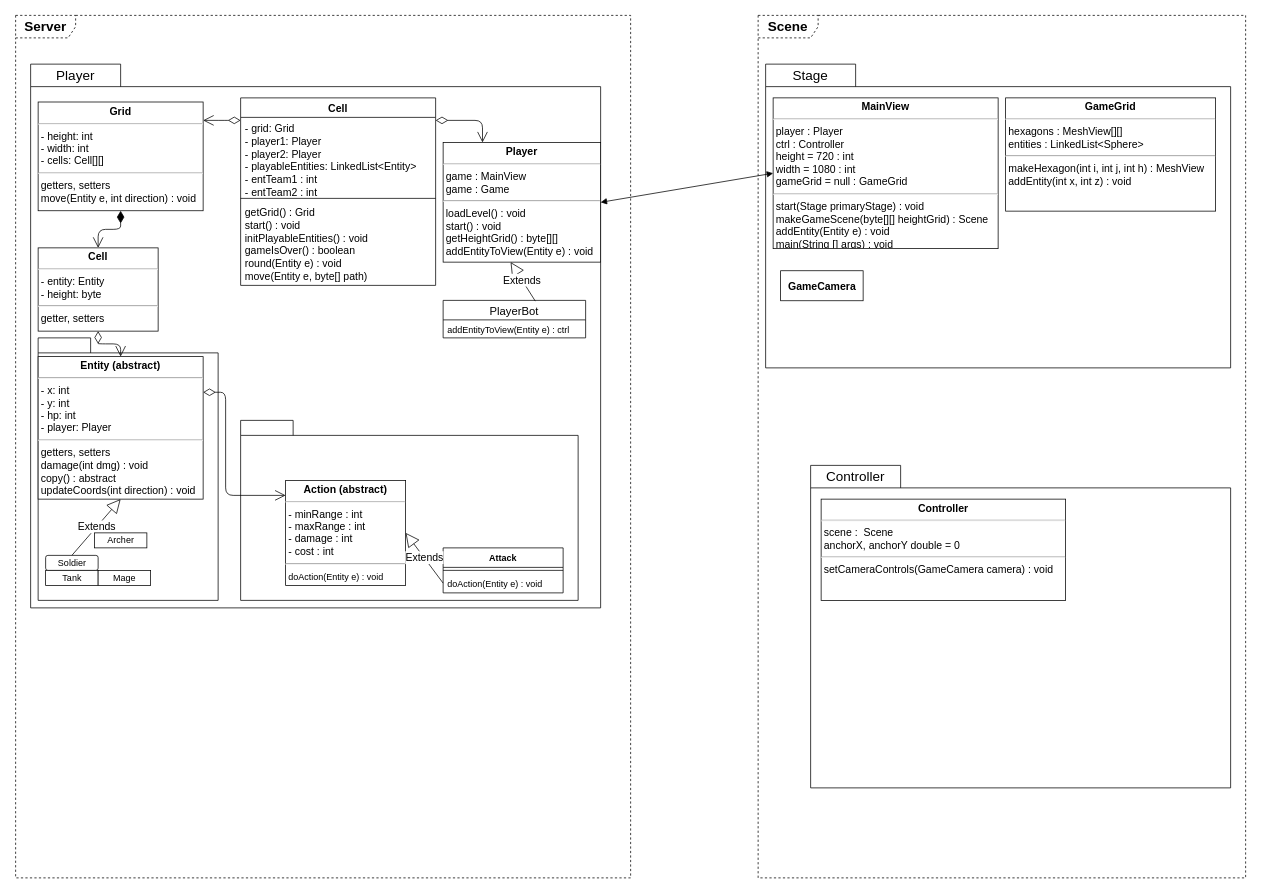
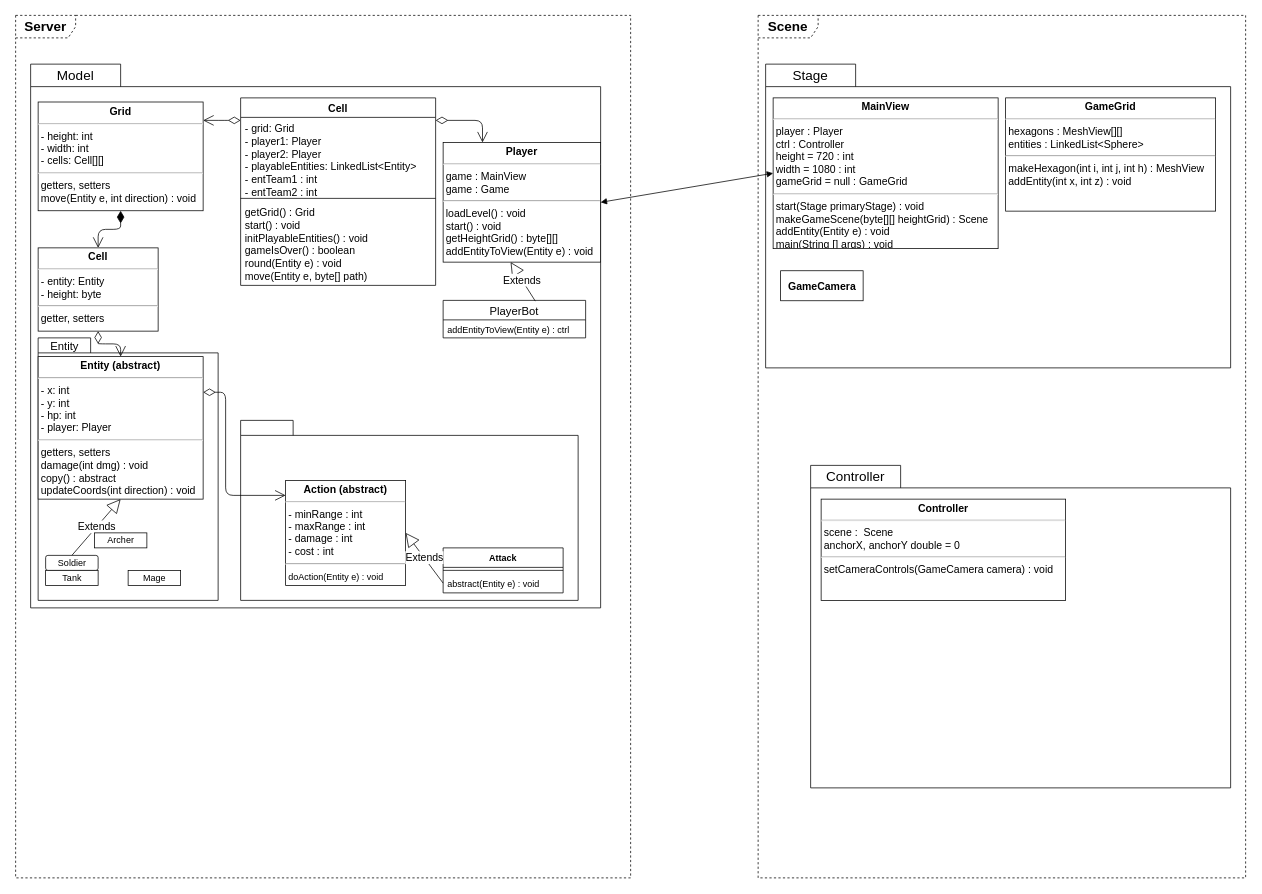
  <mxCell id="0" />
  <mxCell id="1" parent="0" />
  <mxCell id="2" value="&lt;b&gt;Server&lt;/b&gt;" style="shape=umlFrame;whiteSpace=wrap;html=1;labelBackgroundColor=none;fillColor=#ffffff;fontSize=18;fontColor=#000000;align=center;width=80;height=30;dashed=1;" parent="1" vertex="1"><mxGeometry x="20" y="20" width="820" height="1150" as="geometry" /></mxCell>
  <mxCell id="3" value="&lt;b&gt;Scene&lt;/b&gt;" style="shape=umlFrame;whiteSpace=wrap;html=1;labelBackgroundColor=none;fillColor=#ffffff;fontSize=18;fontColor=#000000;align=center;width=80;height=30;dashed=1;perimeterSpacing=0;" parent="1" vertex="1"><mxGeometry x="1010" y="20" width="650" height="1150" as="geometry" /></mxCell>
  <mxCell id="4" value="" style="shape=folder;fontStyle=1;spacingTop=10;tabWidth=120;tabHeight=30;tabPosition=left;html=1;align=left;fontSize=14;" parent="1" vertex="1"><mxGeometry x="40" y="85" width="760" height="725" as="geometry" /></mxCell>
  <mxCell id="5" value="Cell" style="swimlane;fontStyle=1;align=center;verticalAlign=middle;childLayout=stackLayout;horizontal=1;startSize=26;horizontalStack=0;resizeParent=1;resizeParentMax=0;resizeLast=0;collapsible=1;marginBottom=0;fontSize=14;" parent="1" vertex="1"><mxGeometry x="320" y="130" width="260" height="250" as="geometry"><mxRectangle x="460" y="240" width="70" height="26" as="alternateBounds" /></mxGeometry></mxCell>
  <mxCell id="6" value="- grid: Grid&#10;- player1: Player&#10;- player2: Player&#10;- playableEntities: LinkedList&lt;Entity&gt;&#10;- entTeam1 : int&#10;- entTeam2 : int" style="text;align=left;verticalAlign=top;spacingLeft=4;spacingRight=4;overflow=hidden;rotatable=0;points=[[0,0.5],[1,0.5]];portConstraint=eastwest;labelBackgroundColor=none;labelBorderColor=none;fontSize=14;strokeWidth=3;" parent="5" vertex="1"><mxGeometry y="26" width="260" height="104" as="geometry" /></mxCell>
  <mxCell id="7" value="" style="line;strokeWidth=1;fillColor=none;align=left;verticalAlign=middle;spacingTop=-1;spacingLeft=3;spacingRight=3;rotatable=0;labelPosition=right;points=[];portConstraint=eastwest;fontSize=14;" parent="5" vertex="1"><mxGeometry y="130" width="260" height="8" as="geometry" /></mxCell>
  <mxCell id="8" value="getGrid() : Grid&#10;start() : void&#10;initPlayableEntities() : void&#10;gameIsOver() : boolean&#10;round(Entity e) : void&#10;move(Entity e, byte[] path)" style="text;strokeColor=none;fillColor=none;align=left;verticalAlign=top;spacingLeft=4;spacingRight=4;overflow=hidden;rotatable=0;points=[[0,0.5],[1,0.5]];portConstraint=eastwest;fontSize=14;" parent="5" vertex="1"><mxGeometry y="138" width="260" height="112" as="geometry" /></mxCell>
- <mxCell id="9" value="Player" style="text;html=1;strokeColor=none;fillColor=none;align=center;verticalAlign=middle;whiteSpace=wrap;rounded=0;fontSize=18;" parent="1" vertex="1"><mxGeometry x="40" y="85" width="120" height="30" as="geometry" /></mxCell>
+ <mxCell id="9" value="Model" style="text;html=1;strokeColor=none;fillColor=none;align=center;verticalAlign=middle;whiteSpace=wrap;rounded=0;fontSize=18;" parent="1" vertex="1"><mxGeometry x="40" y="85" width="120" height="30" as="geometry" /></mxCell>
  <mxCell id="10" value="" style="shape=folder;fontStyle=1;spacingTop=10;tabWidth=120;tabHeight=30;tabPosition=left;html=1;labelBackgroundColor=none;fillColor=#ffffff;fontColor=#000000;align=left;fontSize=14;" parent="1" vertex="1"><mxGeometry x="1020" y="85" width="620" height="405" as="geometry" /></mxCell>
  <mxCell id="11" value="Stage" style="text;html=1;strokeColor=none;fillColor=none;align=center;verticalAlign=middle;whiteSpace=wrap;rounded=0;labelBackgroundColor=none;fontColor=#000000;fontSize=18;" parent="1" vertex="1"><mxGeometry x="1020" y="85" width="120" height="30" as="geometry" /></mxCell>
  <mxCell id="12" value="&lt;p style=&quot;margin: 4px 0px 0px ; text-align: center ; font-size: 14px&quot;&gt;&lt;b style=&quot;font-size: 14px&quot;&gt;Grid&lt;/b&gt;&lt;/p&gt;&lt;hr style=&quot;font-size: 14px&quot;&gt;&lt;p style=&quot;margin: 0px 0px 0px 4px ; font-size: 14px&quot;&gt;- height: int&lt;/p&gt;&lt;p style=&quot;margin: 0px 0px 0px 4px ; font-size: 14px&quot;&gt;- width: int&lt;/p&gt;&lt;p style=&quot;margin: 0px 0px 0px 4px ; font-size: 14px&quot;&gt;- cells: Cell[][]&lt;/p&gt;&lt;hr style=&quot;font-size: 14px&quot;&gt;&lt;p style=&quot;margin: 0px 0px 0px 4px ; font-size: 14px&quot;&gt;getters, setters&lt;/p&gt;&lt;p style=&quot;margin: 0px 0px 0px 4px ; font-size: 14px&quot;&gt;move(Entity e, int direction) : void&lt;/p&gt;" style="verticalAlign=top;align=left;overflow=fill;fontSize=14;fontFamily=Helvetica;html=1;labelBackgroundColor=none;fillColor=#ffffff;" parent="1" vertex="1"><mxGeometry x="50" y="135.5" width="220" height="145" as="geometry" /></mxCell>
  <mxCell id="13" value="&lt;p style=&quot;margin: 4px 0px 0px ; text-align: center ; font-size: 14px&quot;&gt;&lt;b style=&quot;font-size: 14px&quot;&gt;Player&lt;/b&gt;&lt;/p&gt;&lt;hr style=&quot;font-size: 14px&quot;&gt;&lt;p style=&quot;margin: 0px 0px 0px 4px ; font-size: 14px&quot;&gt;game : MainView&lt;/p&gt;&lt;p style=&quot;margin: 0px 0px 0px 4px ; font-size: 14px&quot;&gt;game : Game&lt;/p&gt;&lt;hr style=&quot;font-size: 14px&quot;&gt;&lt;p style=&quot;margin: 0px 0px 0px 4px ; font-size: 14px&quot;&gt;loadLevel() : void&lt;/p&gt;&lt;p style=&quot;margin: 0px 0px 0px 4px ; font-size: 14px&quot;&gt;start() : void&lt;/p&gt;&lt;p style=&quot;margin: 0px 0px 0px 4px ; font-size: 14px&quot;&gt;getHeightGrid() : byte[][]&lt;/p&gt;&lt;p style=&quot;margin: 0px 0px 0px 4px ; font-size: 14px&quot;&gt;addEntityToView(Entity e) : void&lt;/p&gt;" style="verticalAlign=top;align=left;overflow=fill;fontSize=14;fontFamily=Helvetica;html=1;labelBackgroundColor=none;fillColor=#ffffff;" parent="1" vertex="1"><mxGeometry x="590" y="189.5" width="210" height="159.5" as="geometry" /></mxCell>
  <mxCell id="14" value="" style="endArrow=open;html=1;endSize=12;startArrow=diamondThin;startSize=14;startFill=0;edgeStyle=orthogonalEdgeStyle;align=left;verticalAlign=bottom;fontSize=14;fontColor=#000000;entryX=0.25;entryY=0;entryDx=0;entryDy=0;" parent="1" source="6" target="13" edge="1"><mxGeometry x="-1" y="3" relative="1" as="geometry"><mxPoint x="570" y="223" as="sourcePoint" /><mxPoint x="450" y="190" as="targetPoint" /><Array as="points"><mxPoint x="643" y="160" /></Array></mxGeometry></mxCell>
  <mxCell id="15" value="" style="endArrow=open;html=1;endSize=12;startArrow=diamondThin;startSize=14;startFill=1;edgeStyle=orthogonalEdgeStyle;align=left;verticalAlign=bottom;fontSize=14;fontColor=#000000;exitX=0.5;exitY=1;exitDx=0;exitDy=0;entryX=0.5;entryY=0;entryDx=0;entryDy=0;" parent="1" source="12" target="22" edge="1"><mxGeometry x="-1" y="3" relative="1" as="geometry"><mxPoint x="590" y="395" as="sourcePoint" /><mxPoint x="750" y="395" as="targetPoint" /></mxGeometry></mxCell>
  <mxCell id="16" value="" style="shape=folder;fontStyle=1;spacingTop=10;tabWidth=120;tabHeight=30;tabPosition=left;html=1;labelBackgroundColor=none;fillColor=#ffffff;fontColor=#000000;align=left;fontSize=14;" parent="1" vertex="1"><mxGeometry x="1080" y="620" width="560" height="430" as="geometry" /></mxCell>
  <mxCell id="17" value="Controller" style="text;html=1;strokeColor=none;fillColor=none;align=center;verticalAlign=middle;whiteSpace=wrap;rounded=0;labelBackgroundColor=none;fontColor=#000000;fontSize=18;" parent="1" vertex="1"><mxGeometry x="1080" y="620" width="120" height="30" as="geometry" /></mxCell>
  <mxCell id="18" value="&lt;p style=&quot;margin: 4px 0px 0px ; text-align: center ; font-size: 14px&quot;&gt;&lt;b&gt;MainVi&lt;/b&gt;&lt;b&gt;ew&lt;/b&gt;&lt;/p&gt;&lt;hr style=&quot;font-size: 14px&quot;&gt;&lt;p style=&quot;margin: 0px 0px 0px 4px ; font-size: 14px&quot;&gt;player : Player&lt;/p&gt;&lt;p style=&quot;margin: 0px 0px 0px 4px ; font-size: 14px&quot;&gt;ctrl : Controller&lt;/p&gt;&lt;p style=&quot;margin: 0px 0px 0px 4px ; font-size: 14px&quot;&gt;height = 720 : int&lt;/p&gt;&lt;p style=&quot;margin: 0px 0px 0px 4px ; font-size: 14px&quot;&gt;width = 1080 : int&lt;/p&gt;&lt;p style=&quot;margin: 0px 0px 0px 4px ; font-size: 14px&quot;&gt;gameGrid = null : GameGrid&lt;/p&gt;&lt;hr style=&quot;font-size: 14px&quot;&gt;&lt;p style=&quot;margin: 0px 0px 0px 4px ; font-size: 14px&quot;&gt;start(Stage primaryStage) : void&lt;/p&gt;&lt;p style=&quot;margin: 0px 0px 0px 4px ; font-size: 14px&quot;&gt;makeGameScene(byte[][] heightGrid) : Scene&lt;/p&gt;&lt;p style=&quot;margin: 0px 0px 0px 4px ; font-size: 14px&quot;&gt;addEntity(Entity e) : void&lt;/p&gt;&lt;p style=&quot;margin: 0px 0px 0px 4px ; font-size: 14px&quot;&gt;main(String [] args) : void&lt;/p&gt;" style="verticalAlign=top;align=left;overflow=fill;fontSize=14;fontFamily=Helvetica;html=1;labelBackgroundColor=none;fillColor=#ffffff;" parent="1" vertex="1"><mxGeometry x="1030" y="130" width="300" height="201" as="geometry" /></mxCell>
  <mxCell id="19" value="&lt;p style=&quot;margin: 4px 0px 0px ; text-align: center ; font-size: 14px&quot;&gt;&lt;b style=&quot;font-size: 14px&quot;&gt;Controller&lt;/b&gt;&lt;/p&gt;&lt;hr style=&quot;font-size: 14px&quot;&gt;&lt;p style=&quot;margin: 0px 0px 0px 4px ; font-size: 14px&quot;&gt;scene :&amp;nbsp; Scene&lt;/p&gt;&lt;p style=&quot;margin: 0px 0px 0px 4px ; font-size: 14px&quot;&gt;anchorX, anchorY double = 0&lt;/p&gt;&lt;hr style=&quot;font-size: 14px&quot;&gt;&lt;p style=&quot;margin: 0px 0px 0px 4px ; font-size: 14px&quot;&gt;setCameraControls(GameCamera camera) : void&lt;/p&gt;" style="verticalAlign=top;align=left;overflow=fill;fontSize=14;fontFamily=Helvetica;html=1;labelBackgroundColor=none;fillColor=#ffffff;" parent="1" vertex="1"><mxGeometry x="1094" y="665" width="326" height="135" as="geometry" /></mxCell>
  <mxCell id="20" value="&lt;p style=&quot;margin: 4px 0px 0px ; text-align: center ; font-size: 14px&quot;&gt;&lt;b&gt;GameGrid&lt;/b&gt;&lt;/p&gt;&lt;hr style=&quot;font-size: 14px&quot;&gt;&lt;p style=&quot;margin: 0px 0px 0px 4px ; font-size: 14px&quot;&gt;hexagons : MeshView[][]&lt;/p&gt;&lt;p style=&quot;margin: 0px 0px 0px 4px ; font-size: 14px&quot;&gt;entities : LinkedList&amp;lt;Sphere&amp;gt;&lt;/p&gt;&lt;hr style=&quot;font-size: 14px&quot;&gt;&lt;p style=&quot;margin: 0px 0px 0px 4px ; font-size: 14px&quot;&gt;makeHexagon(int i, int j, int h) : MeshView&lt;/p&gt;&lt;p style=&quot;margin: 0px 0px 0px 4px ; font-size: 14px&quot;&gt;addEntity(int x, int z) : void&lt;/p&gt;" style="verticalAlign=top;align=left;overflow=fill;fontSize=14;fontFamily=Helvetica;html=1;labelBackgroundColor=none;fillColor=#ffffff;" parent="1" vertex="1"><mxGeometry x="1340" y="130" width="280" height="151" as="geometry" /></mxCell>
  <mxCell id="21" value="&lt;b&gt;GameCamera&lt;/b&gt;" style="html=1;labelBackgroundColor=none;fillColor=#ffffff;fontSize=14;fontColor=#000000;align=center;" parent="1" vertex="1"><mxGeometry x="1040" y="360.5" width="110" height="40" as="geometry" /></mxCell>
  <mxCell id="22" value="&lt;p style=&quot;margin: 4px 0px 0px ; text-align: center ; font-size: 14px&quot;&gt;&lt;b style=&quot;font-size: 14px&quot;&gt;Cell&lt;/b&gt;&lt;/p&gt;&lt;hr style=&quot;font-size: 14px&quot;&gt;&lt;p style=&quot;margin: 0px 0px 0px 4px ; font-size: 14px&quot;&gt;- entity: Entity&lt;/p&gt;&lt;p style=&quot;margin: 0px 0px 0px 4px ; font-size: 14px&quot;&gt;- height: byte&lt;/p&gt;&lt;hr style=&quot;font-size: 14px&quot;&gt;&lt;p style=&quot;margin: 0px 0px 0px 4px ; font-size: 14px&quot;&gt;getter, setters&lt;/p&gt;" style="verticalAlign=top;align=left;overflow=fill;fontSize=14;fontFamily=Helvetica;html=1;labelBackgroundColor=none;fillColor=#ffffff;" parent="1" vertex="1"><mxGeometry x="50" y="330" width="160" height="111" as="geometry" /></mxCell>
  <mxCell id="23" value="" style="endArrow=open;html=1;endSize=12;startArrow=diamondThin;startSize=14;startFill=0;edgeStyle=orthogonalEdgeStyle;align=left;verticalAlign=bottom;fontSize=14;fontColor=#000000;" parent="1" source="6" target="12" edge="1"><mxGeometry x="-1" y="3" relative="1" as="geometry"><mxPoint x="230" y="486.004" as="sourcePoint" /><mxPoint x="383.72" y="594.27" as="targetPoint" /><Array as="points"><mxPoint x="300" y="160" /><mxPoint x="300" y="160" /></Array></mxGeometry></mxCell>
  <mxCell id="24" value="" style="endArrow=block;startArrow=block;endFill=1;startFill=1;html=1;entryX=0;entryY=0.5;entryDx=0;entryDy=0;exitX=1;exitY=0.5;exitDx=0;exitDy=0;" parent="1" source="13" target="18" edge="1"><mxGeometry width="160" relative="1" as="geometry"><mxPoint x="710" y="380" as="sourcePoint" /><mxPoint x="870" y="380" as="targetPoint" /></mxGeometry></mxCell>
  <mxCell id="25" value="" style="shape=folder;fontStyle=1;spacingTop=10;tabWidth=70;tabHeight=20;tabPosition=left;html=1;" vertex="1" parent="1"><mxGeometry x="50" y="450" width="240" height="350" as="geometry" /></mxCell>
  <mxCell id="26" value="&lt;p style=&quot;margin: 4px 0px 0px ; text-align: center ; font-size: 14px&quot;&gt;&lt;b style=&quot;font-size: 14px&quot;&gt;Entity (abstract)&lt;/b&gt;&lt;/p&gt;&lt;hr&gt;&lt;p style=&quot;margin: 0px 0px 0px 4px ; font-size: 14px&quot;&gt;- x: int&lt;/p&gt;&lt;p style=&quot;margin: 0px 0px 0px 4px ; font-size: 14px&quot;&gt;- y: int&lt;/p&gt;&lt;p style=&quot;margin: 0px 0px 0px 4px ; font-size: 14px&quot;&gt;- hp: int&lt;/p&gt;&lt;p style=&quot;margin: 0px 0px 0px 4px ; font-size: 14px&quot;&gt;- player: Player&lt;/p&gt;&lt;hr style=&quot;font-size: 14px&quot;&gt;&lt;p style=&quot;margin: 0px 0px 0px 4px ; font-size: 14px&quot;&gt;getters, setters&lt;/p&gt;&lt;p style=&quot;margin: 0px 0px 0px 4px ; font-size: 14px&quot;&gt;damage(int dmg) : void&lt;/p&gt;&lt;p style=&quot;margin: 0px 0px 0px 4px ; font-size: 14px&quot;&gt;copy() : abstract&lt;/p&gt;&lt;p style=&quot;margin: 0px 0px 0px 4px ; font-size: 14px&quot;&gt;updateCoords(int direction) : void&lt;/p&gt;" style="verticalAlign=top;align=left;overflow=fill;fontSize=14;fontFamily=Helvetica;html=1;labelBackgroundColor=none;fillColor=#ffffff;" parent="1" vertex="1"><mxGeometry x="50" y="475" width="220" height="190" as="geometry" /></mxCell>
  <mxCell id="27" value="Extends" style="endArrow=block;endSize=16;endFill=0;html=1;fontSize=14;fontColor=#000000;exitX=0.5;exitY=0;exitDx=0;exitDy=0;entryX=0.5;entryY=1;entryDx=0;entryDy=0;" parent="1" source="29" target="26" edge="1"><mxGeometry width="160" relative="1" as="geometry"><mxPoint x="470" y="695" as="sourcePoint" /><mxPoint x="630" y="695" as="targetPoint" /></mxGeometry></mxCell>
  <mxCell id="28" value="Tank" style="html=1;" vertex="1" parent="1"><mxGeometry x="60" y="760" width="70" height="20" as="geometry" /></mxCell>
  <mxCell id="29" value="&lt;font style=&quot;font-size: 12px&quot;&gt;Soldier&lt;/font&gt;" style="html=1;labelBackgroundColor=none;fillColor=#ffffff;fontSize=14;fontColor=#000000;align=center;rounded=1;" parent="1" vertex="1"><mxGeometry x="60" y="740" width="70" height="20" as="geometry" /></mxCell>
  <mxCell id="30" value="Archer" style="html=1;" vertex="1" parent="1"><mxGeometry x="125" y="710" width="70" height="20" as="geometry" /></mxCell>
- <mxCell id="31" value="Mage" style="html=1;" vertex="1" parent="1"><mxGeometry x="130" y="760" width="70" height="20" as="geometry" /></mxCell>
+ <mxCell id="31" value="Mage" style="html=1;" vertex="1" parent="1"><mxGeometry x="170" y="760" width="70" height="20" as="geometry" /></mxCell>
  <mxCell id="32" value="" style="endArrow=open;html=1;endSize=12;startArrow=diamondThin;startSize=14;startFill=0;edgeStyle=orthogonalEdgeStyle;align=left;verticalAlign=bottom;fontSize=14;fontColor=#000000;exitX=0.5;exitY=1;exitDx=0;exitDy=0;entryX=0.5;entryY=0;entryDx=0;entryDy=0;" parent="1" source="22" target="26" edge="1"><mxGeometry x="-0.035" y="20" relative="1" as="geometry"><mxPoint x="420" y="415" as="sourcePoint" /><mxPoint x="580" y="415" as="targetPoint" /><mxPoint as="offset" /></mxGeometry></mxCell>
  <mxCell id="33" value="" style="shape=folder;fontStyle=1;spacingTop=10;tabWidth=70;tabHeight=20;tabPosition=left;html=1;" vertex="1" parent="1"><mxGeometry x="320" y="560" width="450" height="240" as="geometry" /></mxCell>
  <mxCell id="34" value="" style="endArrow=open;html=1;endSize=12;startArrow=diamondThin;startSize=14;startFill=0;edgeStyle=orthogonalEdgeStyle;align=left;verticalAlign=bottom;fontSize=14;fontColor=#000000;exitX=1;exitY=0.25;exitDx=0;exitDy=0;" parent="1" source="26" target="35" edge="1"><mxGeometry x="-0.035" y="20" relative="1" as="geometry"><mxPoint x="280" y="480" as="sourcePoint" /><mxPoint x="280" y="530" as="targetPoint" /><mxPoint as="offset" /><Array as="points"><mxPoint x="300" y="523" /><mxPoint x="300" y="660" /></Array></mxGeometry></mxCell>
  <mxCell id="35" value="&lt;p style=&quot;margin: 4px 0px 0px ; text-align: center ; font-size: 14px&quot;&gt;&lt;b style=&quot;font-size: 14px&quot;&gt;Action (abstract)&lt;/b&gt;&lt;/p&gt;&lt;hr&gt;&lt;p style=&quot;margin: 0px 0px 0px 4px ; font-size: 14px&quot;&gt;- minRange : int&lt;/p&gt;&lt;p style=&quot;margin: 0px 0px 0px 4px ; font-size: 14px&quot;&gt;- maxRange : int&lt;/p&gt;&lt;p style=&quot;margin: 0px 0px 0px 4px ; font-size: 14px&quot;&gt;- damage : int&lt;/p&gt;&lt;p style=&quot;margin: 0px 0px 0px 4px ; font-size: 14px&quot;&gt;- cost : int&lt;/p&gt;&lt;hr style=&quot;font-size: 14px&quot;&gt;&lt;p style=&quot;margin: 0px 0px 0px 4px ; font-size: 14px&quot;&gt;&lt;span style=&quot;font-size: 12px&quot;&gt;doAction(Entity e) : void&lt;/span&gt;&lt;br&gt;&lt;/p&gt;" style="verticalAlign=top;align=left;overflow=fill;fontSize=14;fontFamily=Helvetica;html=1;labelBackgroundColor=none;fillColor=#ffffff;" parent="1" vertex="1"><mxGeometry x="380" y="640" width="160" height="140" as="geometry" /></mxCell>
  <mxCell id="36" value="Attack" style="swimlane;fontStyle=1;align=center;verticalAlign=top;childLayout=stackLayout;horizontal=1;startSize=26;horizontalStack=0;resizeParent=1;resizeParentMax=0;resizeLast=0;collapsible=1;marginBottom=0;" vertex="1" parent="1"><mxGeometry x="590" y="730" width="160" height="60" as="geometry" /></mxCell>
  <mxCell id="37" value="" style="line;strokeWidth=1;fillColor=none;align=left;verticalAlign=middle;spacingTop=-1;spacingLeft=3;spacingRight=3;rotatable=0;labelPosition=right;points=[];portConstraint=eastwest;" vertex="1" parent="36"><mxGeometry y="26" width="160" height="8" as="geometry" /></mxCell>
- <mxCell id="38" value="doAction(Entity e) : void" style="text;strokeColor=none;fillColor=none;align=left;verticalAlign=top;spacingLeft=4;spacingRight=4;overflow=hidden;rotatable=0;points=[[0,0.5],[1,0.5]];portConstraint=eastwest;" vertex="1" parent="36"><mxGeometry y="34" width="160" height="26" as="geometry" /></mxCell>
+ <mxCell id="38" value="abstract(Entity e) : void" style="text;strokeColor=none;fillColor=none;align=left;verticalAlign=top;spacingLeft=4;spacingRight=4;overflow=hidden;rotatable=0;points=[[0,0.5],[1,0.5]];portConstraint=eastwest;" vertex="1" parent="36"><mxGeometry y="34" width="160" height="26" as="geometry" /></mxCell>
  <mxCell id="39" value="Extends" style="endArrow=block;endSize=16;endFill=0;html=1;fontSize=14;fontColor=#000000;entryX=1;entryY=0.5;entryDx=0;entryDy=0;exitX=0;exitY=0.5;exitDx=0;exitDy=0;" edge="1" parent="1" source="38" target="35"><mxGeometry width="160" relative="1" as="geometry"><mxPoint x="520" y="736.127" as="sourcePoint" /><mxPoint x="535" y="660" as="targetPoint" /></mxGeometry></mxCell>
+ <mxCell id="40" value="&lt;font style=&quot;font-size: 15px;&quot;&gt;Entity&lt;/font&gt;" style="text;html=1;align=center;verticalAlign=middle;resizable=0;points=[];autosize=1;fontSize=15;" vertex="1" parent="1"><mxGeometry x="60" y="450" width="50" height="20" as="geometry" /></mxCell>
  <mxCell id="41" value="PlayerBot" style="swimlane;fontStyle=0;childLayout=stackLayout;horizontal=1;startSize=26;fillColor=none;horizontalStack=0;resizeParent=1;resizeParentMax=0;resizeLast=0;collapsible=1;marginBottom=0;fontSize=15;" vertex="1" parent="1"><mxGeometry x="590" y="400" width="190" height="50" as="geometry" /></mxCell>
  <mxCell id="42" value="addEntityToView(Entity e) : ctrl" style="text;strokeColor=none;fillColor=none;align=left;verticalAlign=top;spacingLeft=4;spacingRight=4;overflow=hidden;rotatable=0;points=[[0,0.5],[1,0.5]];portConstraint=eastwest;" vertex="1" parent="41"><mxGeometry y="26" width="190" height="24" as="geometry" /></mxCell>
  <mxCell id="43" value="Extends" style="endArrow=block;endSize=16;endFill=0;html=1;fontSize=14;fontColor=#000000;entryX=1;entryY=0.5;entryDx=0;entryDy=0;exitX=0.647;exitY=0.02;exitDx=0;exitDy=0;exitPerimeter=0;" edge="1" parent="1" source="41"><mxGeometry x="0.115" y="1" width="160" relative="1" as="geometry"><mxPoint x="733" y="416" as="sourcePoint" /><mxPoint x="680" y="349" as="targetPoint" /><mxPoint x="1" as="offset" /></mxGeometry></mxCell>
